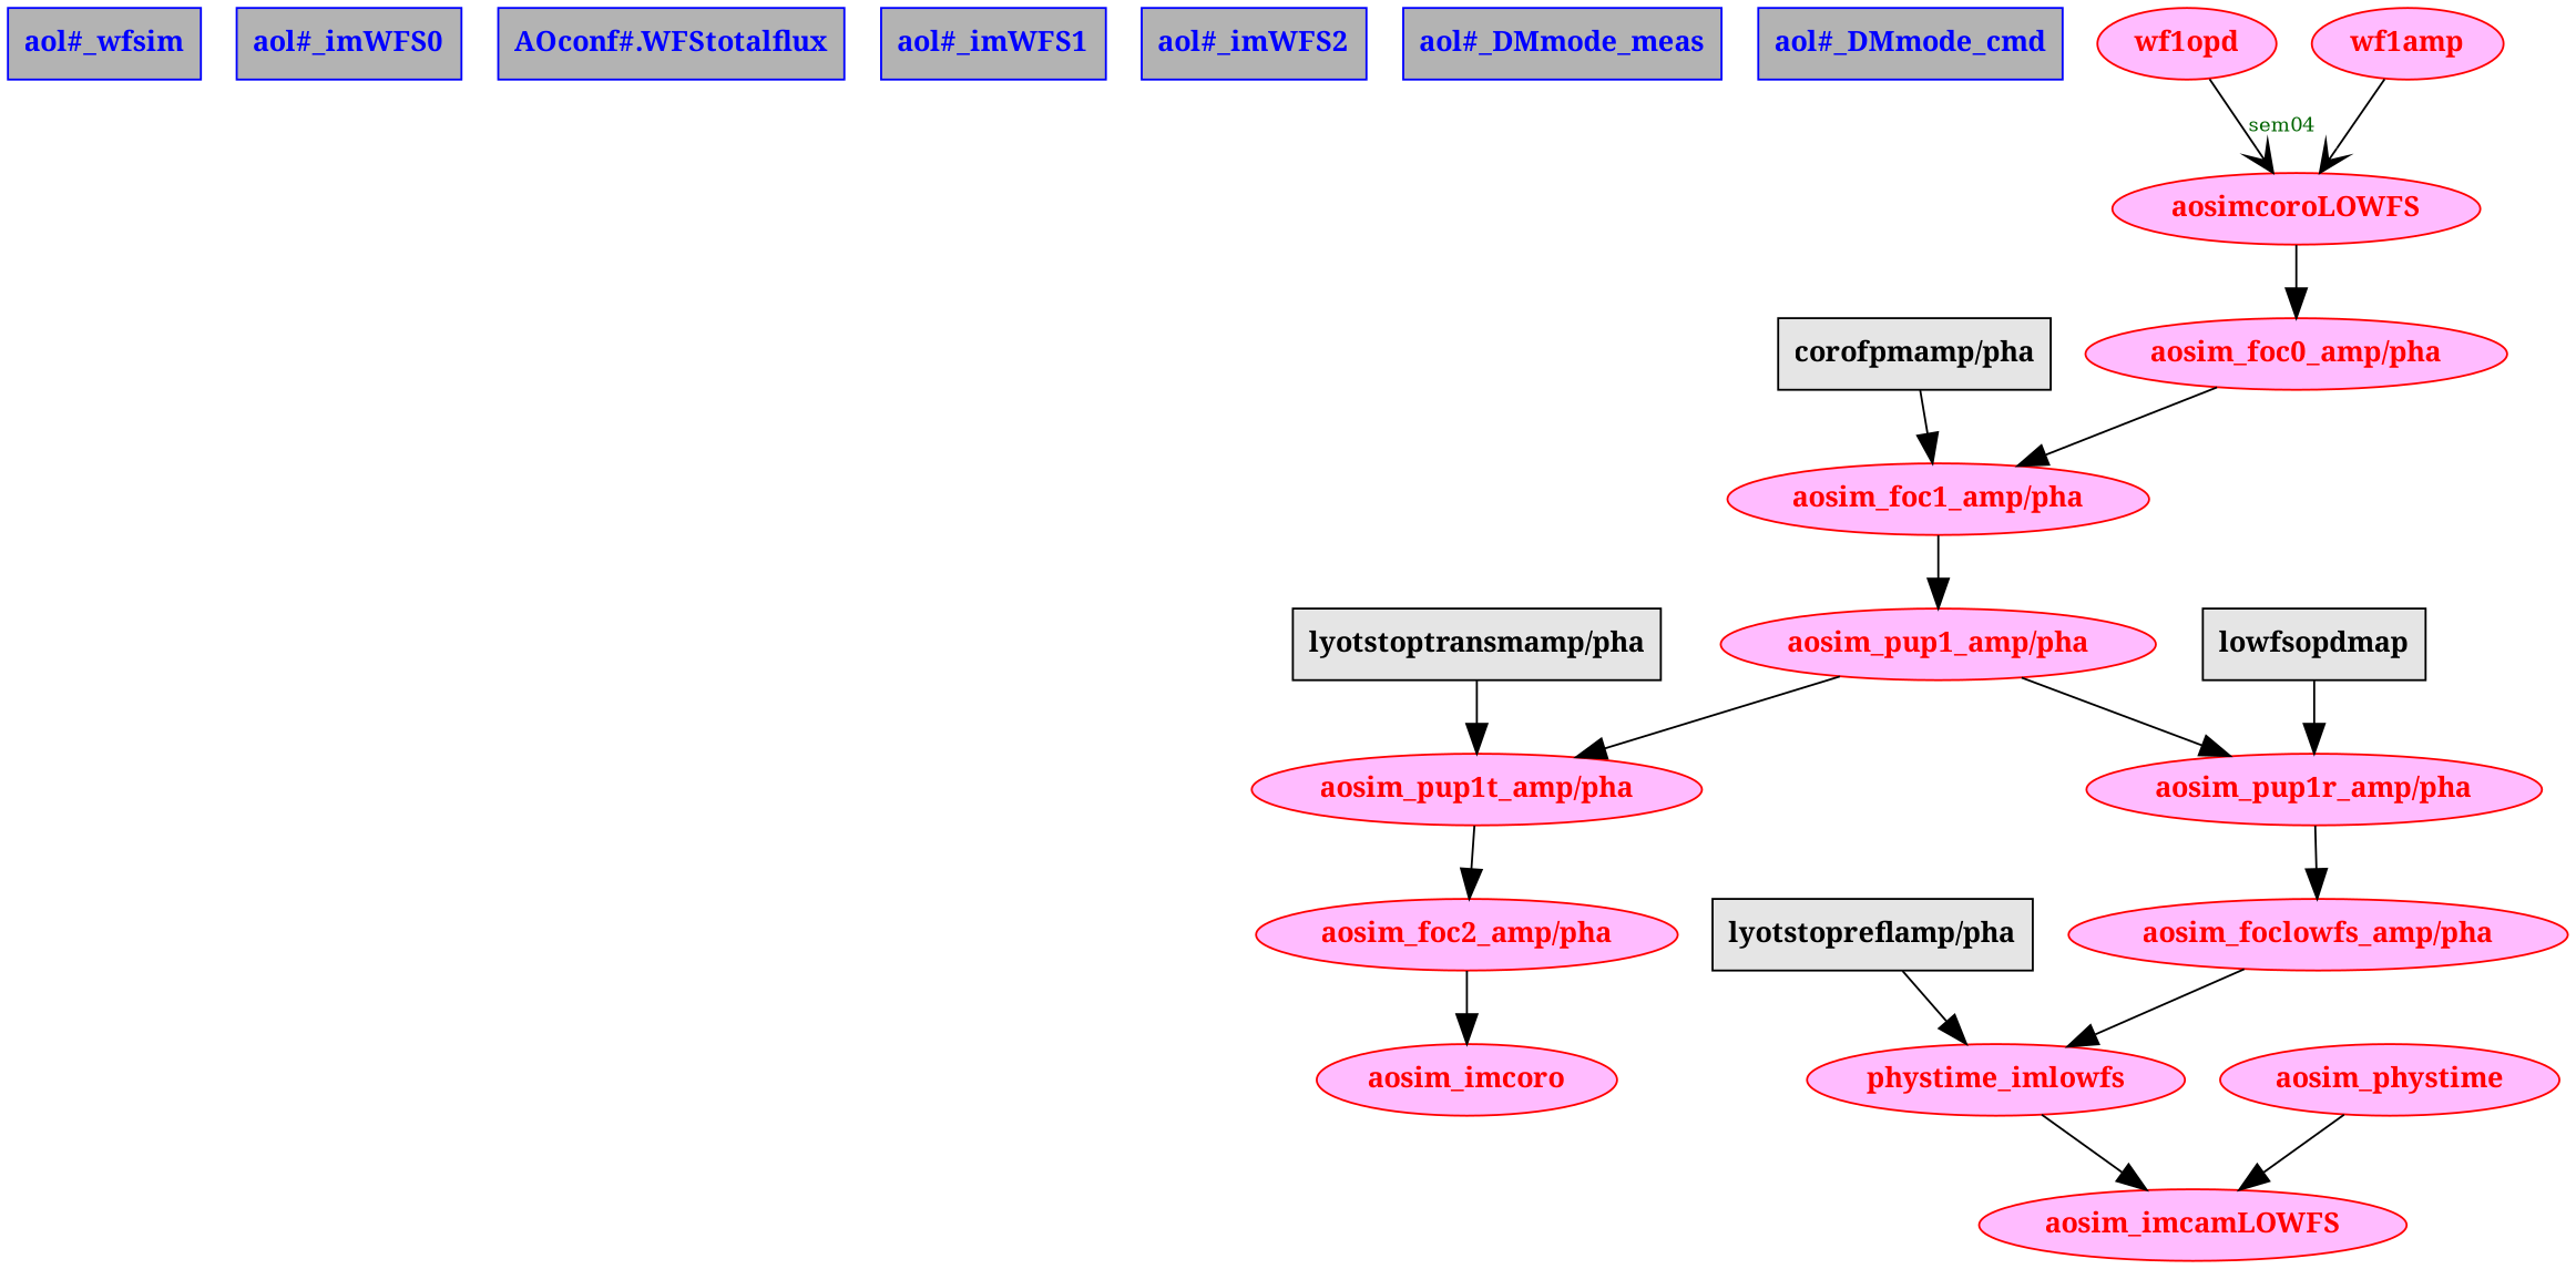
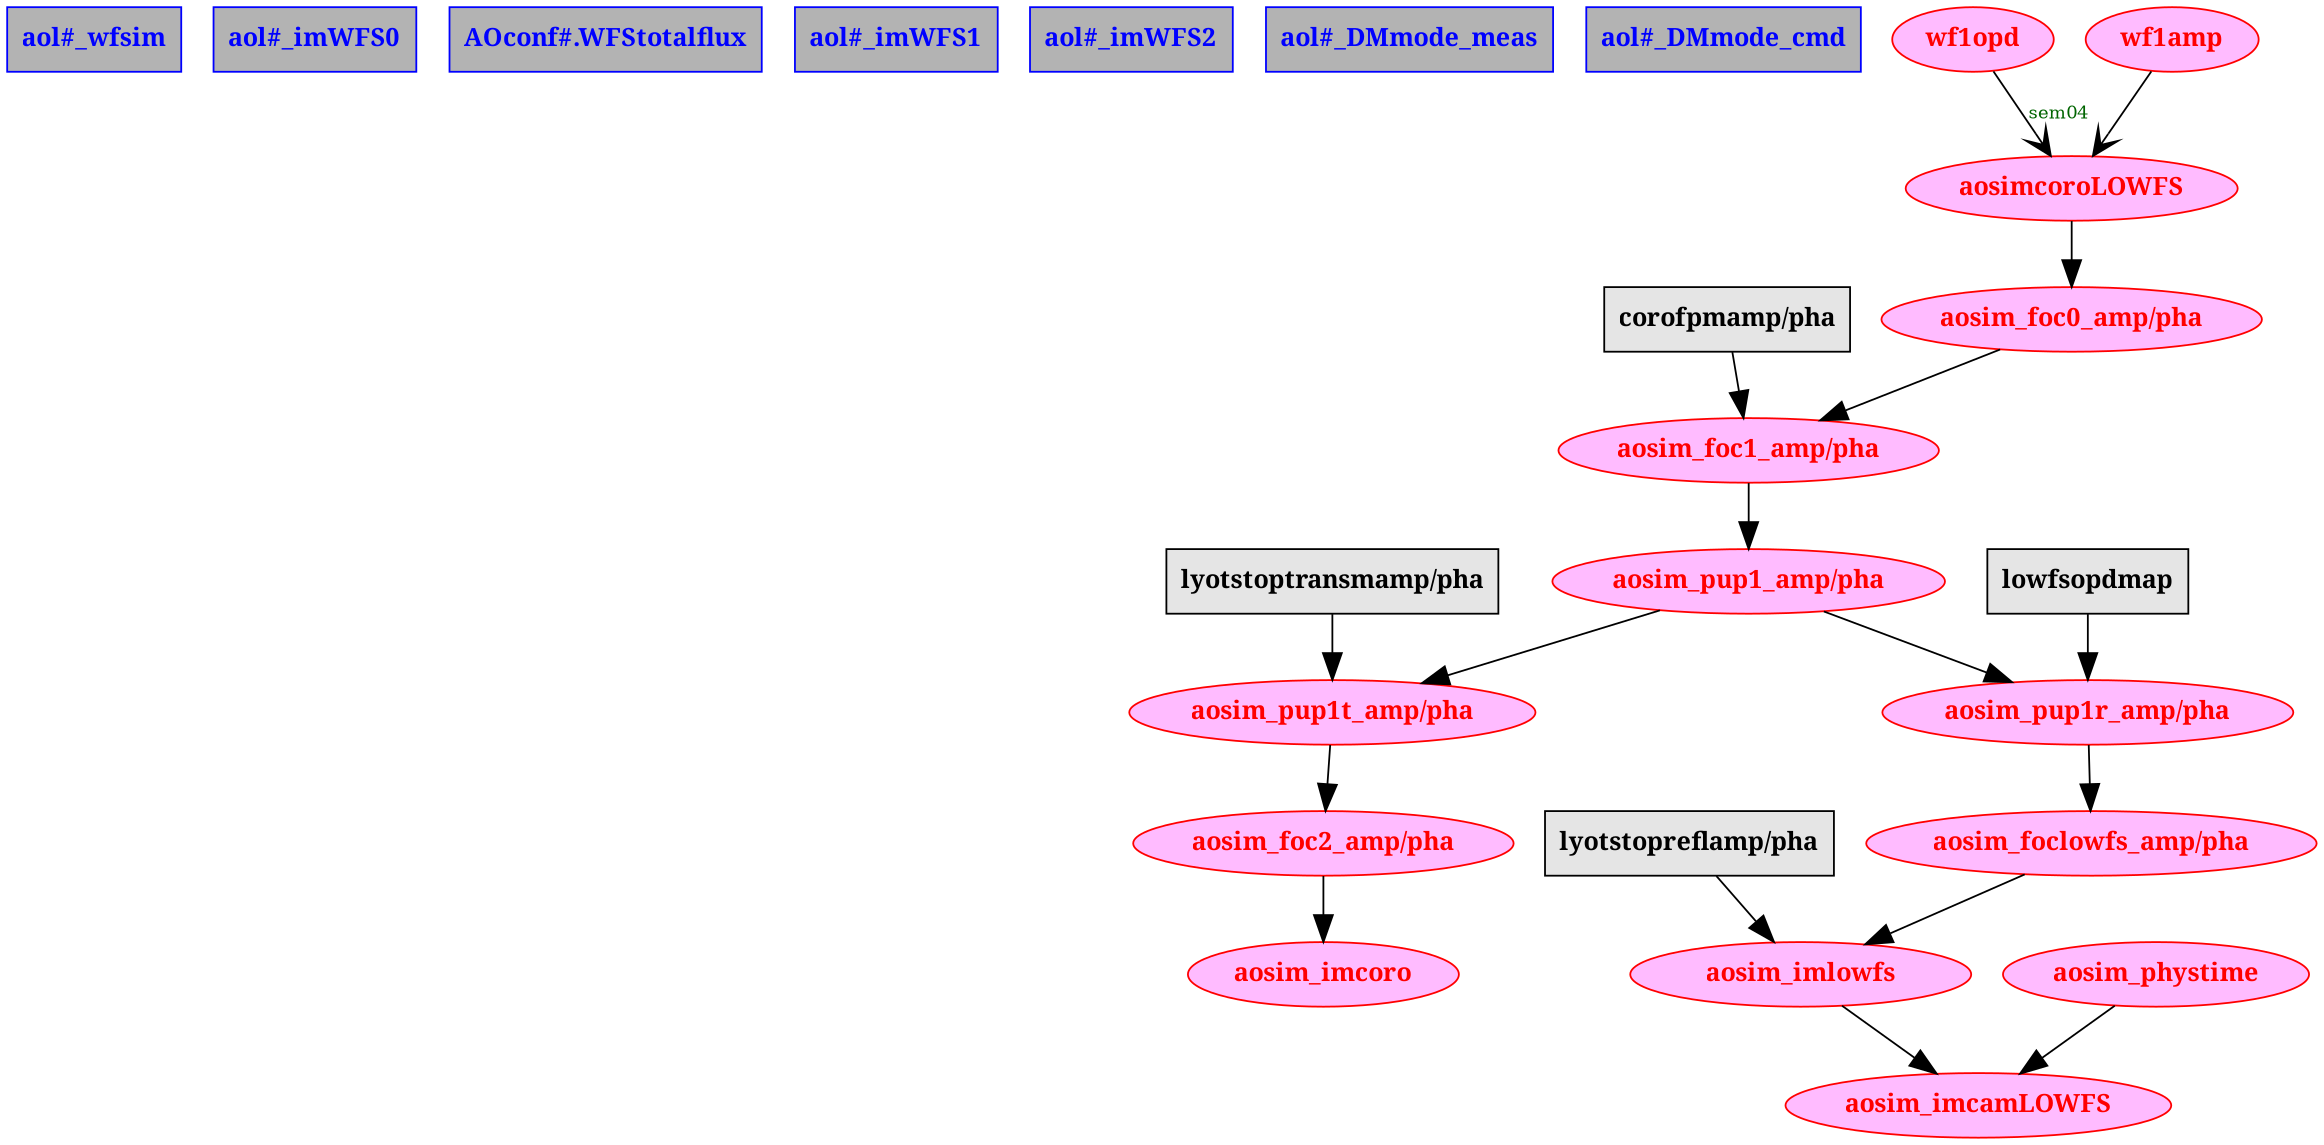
  digraph {
    node [color=red fillcolor=plum1 fontcolor=red fontname=bold shape=ellipse style=filled]
    edge [arrowhead=normal arrowsize=1.5 arrowtail=none color=black fontcolor=black fontsize=10]
    "aol#_wfsim" [color=blue fillcolor=grey70 fontcolor=blue shape=box]
    "aol#_imWFS0" [color=blue fillcolor=grey70 fontcolor=blue shape=box]
    "AOconf#.WFStotalflux" [color=blue fillcolor=grey70 fontcolor=blue shape=box]
    "aol#_imWFS1" [color=blue fillcolor=grey70 fontcolor=blue shape=box]
    "aol#_imWFS2" [color=blue fillcolor=grey70 fontcolor=blue shape=box]
    "aol#_DMmode_meas" [color=blue fillcolor=grey70 fontcolor=blue shape=box]
    "aol#_DMmode_cmd" [color=blue fillcolor=grey70 fontcolor=blue shape=box]
    "corofpmamp/pha" [color=black fillcolor=grey90 fontcolor=black shape=box]
    "aosim_foc1_amp/pha"
    "aosim_pup1_amp/pha"
    "lyotstopreflamp/pha" [color=black fillcolor=grey90 fontcolor=black shape=box]
-   aosim_imlowfs [label=phystime_imlowfs]
+   aosim_imlowfs
    "aosim_pup1r_amp/pha"
    "aosim_foclowfs_amp/pha"
    "lyotstoptransmamp/pha" [color=black fillcolor=grey90 fontcolor=black shape=box]
    "aosim_pup1t_amp/pha"
    "aosim_foc2_amp/pha"
    lowfsopdmap [color=black fillcolor=grey90 fontcolor=black shape=box]
    aosimcoroLOWFS
    "aosim_foc0_amp/pha"
    wf1opd
    wf1amp
    aosim_imcoro
    aosim_imcamLOWFS
    aosim_phystime
    "corofpmamp/pha" -> "aosim_foc1_amp/pha"
    "aosim_foc1_amp/pha" -> "aosim_pup1_amp/pha"
    "aosim_pup1_amp/pha" -> "aosim_pup1r_amp/pha"
    "aosim_pup1_amp/pha" -> "aosim_pup1t_amp/pha"
    "lyotstopreflamp/pha" -> aosim_imlowfs
    aosim_imlowfs -> aosim_imcamLOWFS
    "aosim_pup1r_amp/pha" -> "aosim_foclowfs_amp/pha"
    "aosim_foclowfs_amp/pha" -> aosim_imlowfs
    "lyotstoptransmamp/pha" -> "aosim_pup1t_amp/pha"
    "aosim_pup1t_amp/pha" -> "aosim_foc2_amp/pha"
    "aosim_foc2_amp/pha" -> aosim_imcoro
    lowfsopdmap -> "aosim_pup1r_amp/pha"
    aosimcoroLOWFS -> "aosim_foc0_amp/pha"
    "aosim_foc0_amp/pha" -> "aosim_foc1_amp/pha"
    wf1opd -> aosimcoroLOWFS [arrowhead=vee arrowtail=inv fontcolor=darkgreen label=sem04]
    wf1amp -> aosimcoroLOWFS [arrowhead=vee arrowtail=inv fontcolor=darkgreen]
    aosim_phystime -> aosim_imcamLOWFS
  }
